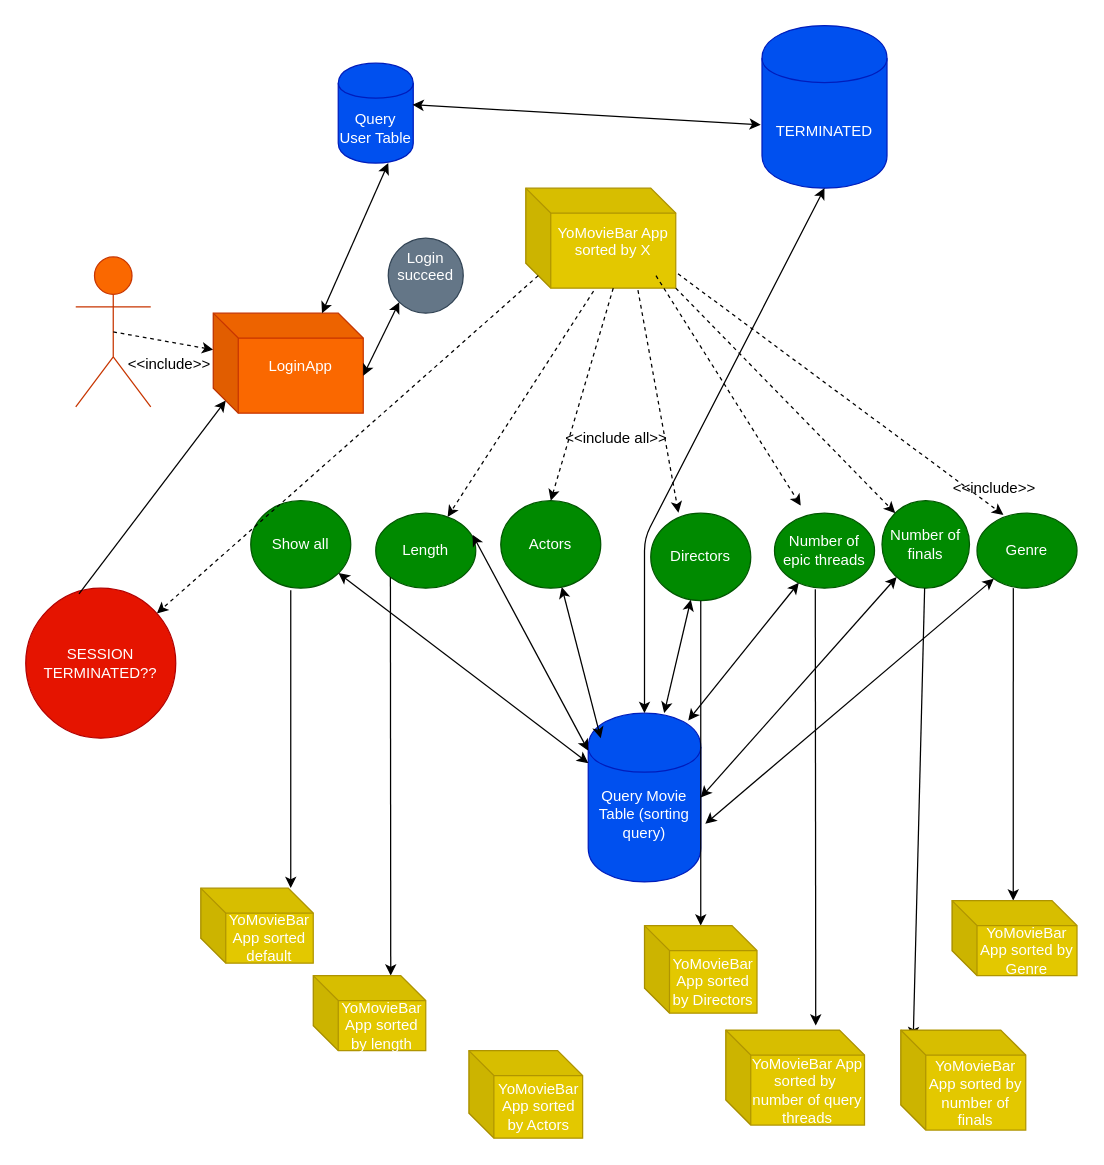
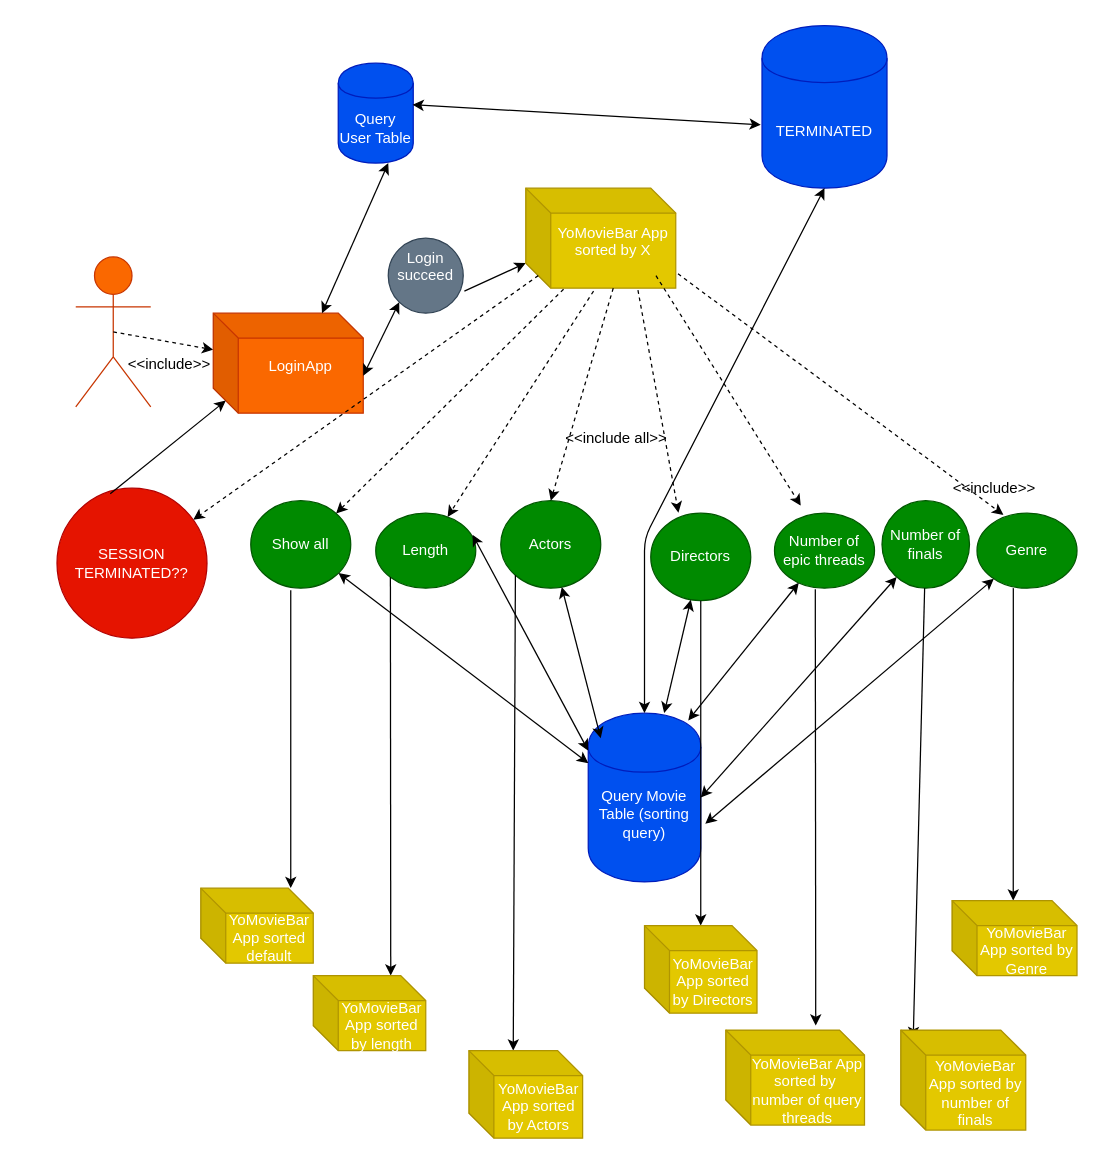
  <mxCell id="0" />
  <mxCell id="1" parent="0" />
  <mxCell id="2" value="Actor" style="shape=umlActor;verticalLabelPosition=bottom;labelBackgroundColor=#ffffff;verticalAlign=top;html=1;outlineConnect=0;fillColor=#fa6800;strokeColor=#C73500;fontColor=#ffffff;" vertex="1" parent="1"><mxGeometry x="60" y="205" width="60" height="120" as="geometry" /></mxCell>
  <mxCell id="3" value="" style="endArrow=classic;html=1;dashed=1;exitX=0.5;exitY=0.5;exitDx=0;exitDy=0;exitPerimeter=0;" edge="1" parent="1" source="2" target="4"><mxGeometry width="50" height="50" relative="1" as="geometry"><mxPoint x="100" y="261" as="sourcePoint" /><mxPoint x="201.539" y="290.011" as="targetPoint" /></mxGeometry></mxCell>
  <mxCell id="4" value="LoginApp&lt;br&gt;&lt;br&gt;" style="shape=cube;whiteSpace=wrap;html=1;boundedLbl=1;backgroundOutline=1;darkOpacity=0.05;darkOpacity2=0.1;fillColor=#fa6800;strokeColor=#C73500;fontColor=#ffffff;" vertex="1" parent="1"><mxGeometry x="170" y="250" width="120" height="80" as="geometry" /></mxCell>
  <mxCell id="5" value="&amp;lt;&amp;lt;include&amp;gt;&amp;gt;&lt;br&gt;&lt;br&gt;" style="text;html=1;resizable=0;points=[];autosize=1;align=left;verticalAlign=top;spacingTop=-4;" vertex="1" parent="1"><mxGeometry x="100" y="281" width="80" height="30" as="geometry" /></mxCell>
  <mxCell id="6" value="Login succeed&lt;br&gt;&lt;br&gt;" style="ellipse;whiteSpace=wrap;html=1;aspect=fixed;fillColor=#647687;strokeColor=#314354;fontColor=#ffffff;" vertex="1" parent="1"><mxGeometry x="310" y="190" width="60" height="60" as="geometry" /></mxCell>
  <mxCell id="7" value="" style="endArrow=classic;startArrow=classic;html=1;exitX=0;exitY=0;exitDx=120;exitDy=50;exitPerimeter=0;entryX=0;entryY=1;entryDx=0;entryDy=0;" edge="1" parent="1" source="4" target="6"><mxGeometry width="50" height="50" relative="1" as="geometry"><mxPoint x="320" y="300" as="sourcePoint" /><mxPoint x="340" y="270" as="targetPoint" /></mxGeometry></mxCell>
+ <mxCell id="8" value="" style="endArrow=classic;html=1;entryX=0;entryY=0;entryDx=0;entryDy=60;entryPerimeter=0;exitX=1.015;exitY=0.706;exitDx=0;exitDy=0;exitPerimeter=0;" edge="1" parent="1" source="6" target="13"><mxGeometry width="50" height="50" relative="1" as="geometry"><mxPoint x="390" y="250" as="sourcePoint" /><mxPoint x="420" y="220" as="targetPoint" /></mxGeometry></mxCell>
  <mxCell id="9" value="Query User Table" style="shape=cylinder;whiteSpace=wrap;html=1;boundedLbl=1;backgroundOutline=1;fillColor=#0050ef;strokeColor=#001DBC;fontColor=#ffffff;" vertex="1" parent="1"><mxGeometry x="270" y="50" width="60" height="80" as="geometry" /></mxCell>
  <mxCell id="10" value="" style="endArrow=classic;startArrow=classic;html=1;" edge="1" parent="1"><mxGeometry width="50" height="50" relative="1" as="geometry"><mxPoint x="257" y="250" as="sourcePoint" /><mxPoint x="310" y="130" as="targetPoint" /></mxGeometry></mxCell>
  <mxCell id="11" value="" style="endArrow=classic;startArrow=classic;html=1;exitX=0.991;exitY=0.416;exitDx=0;exitDy=0;exitPerimeter=0;entryX=-0.01;entryY=0.61;entryDx=0;entryDy=0;entryPerimeter=0;" edge="1" parent="1" source="9" target="12"><mxGeometry width="50" height="50" relative="1" as="geometry"><mxPoint x="660" y="30" as="sourcePoint" /><mxPoint x="440" y="60" as="targetPoint" /></mxGeometry></mxCell>
  <mxCell id="12" value="TERMINATED" style="shape=cylinder;whiteSpace=wrap;html=1;boundedLbl=1;backgroundOutline=1;fillColor=#0050ef;strokeColor=#001DBC;fontColor=#ffffff;" vertex="1" parent="1"><mxGeometry x="609" y="20" width="100" height="130" as="geometry" /></mxCell>
  <mxCell id="13" value="YoMovieBar App&lt;br&gt;sorted by X&lt;br&gt;&lt;br&gt;" style="shape=cube;whiteSpace=wrap;html=1;boundedLbl=1;backgroundOutline=1;darkOpacity=0.05;darkOpacity2=0.1;fillColor=#e3c800;strokeColor=#B09500;fontColor=#ffffff;" vertex="1" parent="1"><mxGeometry x="420" y="150" width="120" height="80" as="geometry" /></mxCell>
  <mxCell id="14" value="Length" style="ellipse;whiteSpace=wrap;html=1;fillColor=#008a00;strokeColor=#005700;fontColor=#ffffff;" vertex="1" parent="1"><mxGeometry x="300" y="410" width="80" height="60" as="geometry" /></mxCell>
  <mxCell id="15" value="Actors" style="ellipse;whiteSpace=wrap;html=1;fillColor=#008a00;strokeColor=#005700;fontColor=#ffffff;" vertex="1" parent="1"><mxGeometry x="400" y="400" width="80" height="70" as="geometry" /></mxCell>
  <mxCell id="16" value="Directors" style="ellipse;whiteSpace=wrap;html=1;fillColor=#008a00;strokeColor=#005700;fontColor=#ffffff;" vertex="1" parent="1"><mxGeometry x="520" y="410" width="80" height="70" as="geometry" /></mxCell>
  <mxCell id="17" value="Number of epic threads" style="ellipse;whiteSpace=wrap;html=1;fillColor=#008a00;strokeColor=#005700;fontColor=#ffffff;" vertex="1" parent="1"><mxGeometry x="619" y="410" width="80" height="60" as="geometry" /></mxCell>
  <mxCell id="18" value="Number of finals" style="ellipse;whiteSpace=wrap;html=1;fillColor=#008a00;strokeColor=#005700;fontColor=#ffffff;" vertex="1" parent="1"><mxGeometry x="705" y="400" width="70" height="70" as="geometry" /></mxCell>
  <mxCell id="19" value="Genre" style="ellipse;whiteSpace=wrap;html=1;fillColor=#008a00;strokeColor=#005700;fontColor=#ffffff;" vertex="1" parent="1"><mxGeometry x="781" y="410" width="80" height="60" as="geometry" /></mxCell>
  <mxCell id="20" value="Show all" style="ellipse;whiteSpace=wrap;html=1;fillColor=#008a00;strokeColor=#005700;fontColor=#ffffff;" vertex="1" parent="1"><mxGeometry x="200" y="400" width="80" height="70" as="geometry" /></mxCell>
  <mxCell id="21" value="Query Movie Table (sorting query)&lt;br&gt;&lt;br&gt;" style="shape=cylinder;whiteSpace=wrap;html=1;boundedLbl=1;backgroundOutline=1;fillColor=#0050ef;strokeColor=#001DBC;fontColor=#ffffff;" vertex="1" parent="1"><mxGeometry x="470" y="570" width="90" height="135" as="geometry" /></mxCell>
+ <mxCell id="22" value="" style="endArrow=classic;html=1;exitX=0.252;exitY=1.011;exitDx=0;exitDy=0;exitPerimeter=0;entryX=1;entryY=0;entryDx=0;entryDy=0;dashed=1;" edge="1" parent="1" source="13" target="20"><mxGeometry width="50" height="50" relative="1" as="geometry"><mxPoint x="435" y="320" as="sourcePoint" /><mxPoint x="465" y="290" as="targetPoint" /></mxGeometry></mxCell>
  <mxCell id="23" value="" style="endArrow=classic;html=1;exitX=0.452;exitY=1.03;exitDx=0;exitDy=0;exitPerimeter=0;dashed=1;" edge="1" parent="1" source="13" target="14"><mxGeometry width="50" height="50" relative="1" as="geometry"><mxPoint x="410" y="485" as="sourcePoint" /><mxPoint x="460" y="435" as="targetPoint" /></mxGeometry></mxCell>
  <mxCell id="24" value="" style="endArrow=classic;html=1;exitX=0;exitY=0;exitDx=70;exitDy=80;exitPerimeter=0;entryX=0.5;entryY=0;entryDx=0;entryDy=0;dashed=1;" edge="1" parent="1" source="13" target="15"><mxGeometry width="50" height="50" relative="1" as="geometry"><mxPoint x="480" y="315" as="sourcePoint" /><mxPoint x="530" y="265" as="targetPoint" /></mxGeometry></mxCell>
  <mxCell id="25" value="" style="endArrow=classic;html=1;exitX=0.748;exitY=1.02;exitDx=0;exitDy=0;exitPerimeter=0;entryX=0.277;entryY=-0.005;entryDx=0;entryDy=0;entryPerimeter=0;dashed=1;" edge="1" parent="1" source="13" target="16"><mxGeometry width="50" height="50" relative="1" as="geometry"><mxPoint x="520" y="320" as="sourcePoint" /><mxPoint x="570" y="279.955" as="targetPoint" /></mxGeometry></mxCell>
  <mxCell id="26" value="" style="endArrow=classic;html=1;entryX=0.261;entryY=0.068;entryDx=0;entryDy=0;entryPerimeter=0;dashed=1;" edge="1" parent="1"><mxGeometry width="50" height="50" relative="1" as="geometry"><mxPoint x="524.179" y="220" as="sourcePoint" /><mxPoint x="640" y="404" as="targetPoint" /><Array as="points" /></mxGeometry></mxCell>
- <mxCell id="27" value="" style="endArrow=classic;html=1;exitX=1;exitY=1;exitDx=0;exitDy=0;exitPerimeter=0;dashed=1;" edge="1" parent="1" source="13" target="18"><mxGeometry width="50" height="50" relative="1" as="geometry"><mxPoint x="630" y="305" as="sourcePoint" /><mxPoint x="680" y="255" as="targetPoint" /></mxGeometry></mxCell>
  <mxCell id="28" value="" style="endArrow=classic;html=1;exitX=1.015;exitY=0.857;exitDx=0;exitDy=0;exitPerimeter=0;entryX=0.264;entryY=0.023;entryDx=0;entryDy=0;entryPerimeter=0;dashed=1;" edge="1" parent="1" source="13" target="19"><mxGeometry width="50" height="50" relative="1" as="geometry"><mxPoint x="670" y="315.227" as="sourcePoint" /><mxPoint x="720" y="265" as="targetPoint" /></mxGeometry></mxCell>
  <mxCell id="29" value="" style="endArrow=classic;startArrow=classic;html=1;exitX=0.5;exitY=1;exitDx=0;exitDy=0;" edge="1" parent="1" source="12" target="21"><mxGeometry width="50" height="50" relative="1" as="geometry"><mxPoint x="590" y="90" as="sourcePoint" /><mxPoint x="680" y="60" as="targetPoint" /><Array as="points"><mxPoint x="515" y="430" /></Array></mxGeometry></mxCell>
  <mxCell id="30" value="&amp;lt;&amp;lt;include all&amp;gt;&amp;gt;" style="text;html=1;resizable=0;points=[];autosize=1;align=left;verticalAlign=top;spacingTop=-4;" vertex="1" parent="1"><mxGeometry x="450" y="340" width="100" height="20" as="geometry" /></mxCell>
  <mxCell id="31" value="&amp;lt;&amp;lt;include&amp;gt;&amp;gt;" style="text;html=1;resizable=0;points=[];autosize=1;align=left;verticalAlign=top;spacingTop=-4;" vertex="1" parent="1"><mxGeometry x="760" y="380" width="80" height="20" as="geometry" /></mxCell>
  <mxCell id="32" value="" style="endArrow=classic;html=1;dashed=1;exitX=0;exitY=0;exitDx=10;exitDy=70;exitPerimeter=0;" edge="1" parent="1" source="13" target="33"><mxGeometry width="50" height="50" relative="1" as="geometry"><mxPoint x="60" y="620" as="sourcePoint" /><mxPoint x="100" y="490" as="targetPoint" /></mxGeometry></mxCell>
- <mxCell id="33" value="SESSION TERMINATED??" style="ellipse;whiteSpace=wrap;html=1;aspect=fixed;fillColor=#e51400;strokeColor=#B20000;fontColor=#ffffff;" vertex="1" parent="1"><mxGeometry x="20" y="470" width="120" height="120" as="geometry" /></mxCell>
+ <mxCell id="33" value="SESSION TERMINATED??" style="ellipse;whiteSpace=wrap;html=1;aspect=fixed;fillColor=#e51400;strokeColor=#B20000;fontColor=#ffffff;" vertex="1" parent="1"><mxGeometry x="45" y="390" width="120" height="120" as="geometry" /></mxCell>
  <mxCell id="34" value="" style="endArrow=classic;html=1;exitX=0.355;exitY=0.038;exitDx=0;exitDy=0;exitPerimeter=0;entryX=0;entryY=0;entryDx=10;entryDy=70;entryPerimeter=0;" edge="1" parent="1" source="33" target="4"><mxGeometry width="50" height="50" relative="1" as="geometry"><mxPoint x="50" y="465" as="sourcePoint" /><mxPoint x="180" y="330" as="targetPoint" /></mxGeometry></mxCell>
  <mxCell id="35" value="" style="endArrow=classic;startArrow=classic;html=1;" edge="1" parent="1" source="20"><mxGeometry width="50" height="50" relative="1" as="geometry"><mxPoint x="20" y="660" as="sourcePoint" /><mxPoint x="470" y="610" as="targetPoint" /></mxGeometry></mxCell>
  <mxCell id="36" value="" style="endArrow=classic;startArrow=classic;html=1;exitX=0.968;exitY=0.288;exitDx=0;exitDy=0;exitPerimeter=0;" edge="1" parent="1" source="14"><mxGeometry width="50" height="50" relative="1" as="geometry"><mxPoint x="20" y="740" as="sourcePoint" /><mxPoint x="470" y="600" as="targetPoint" /></mxGeometry></mxCell>
  <mxCell id="37" value="" style="endArrow=classic;startArrow=classic;html=1;" edge="1" parent="1" source="15"><mxGeometry width="50" height="50" relative="1" as="geometry"><mxPoint x="20" y="820" as="sourcePoint" /><mxPoint x="480" y="590" as="targetPoint" /></mxGeometry></mxCell>
  <mxCell id="38" value="" style="endArrow=classic;startArrow=classic;html=1;" edge="1" parent="1" source="16" target="21"><mxGeometry width="50" height="50" relative="1" as="geometry"><mxPoint x="20" y="900" as="sourcePoint" /><mxPoint x="70" y="850" as="targetPoint" /></mxGeometry></mxCell>
  <mxCell id="39" value="" style="endArrow=classic;startArrow=classic;html=1;entryX=0.889;entryY=0.043;entryDx=0;entryDy=0;entryPerimeter=0;" edge="1" parent="1" source="17" target="21"><mxGeometry width="50" height="50" relative="1" as="geometry"><mxPoint x="20" y="980" as="sourcePoint" /><mxPoint x="70" y="930" as="targetPoint" /></mxGeometry></mxCell>
  <mxCell id="40" value="" style="endArrow=classic;startArrow=classic;html=1;entryX=1;entryY=0.5;entryDx=0;entryDy=0;" edge="1" parent="1" source="18" target="21"><mxGeometry width="50" height="50" relative="1" as="geometry"><mxPoint x="20" y="1060" as="sourcePoint" /><mxPoint x="70" y="1010" as="targetPoint" /></mxGeometry></mxCell>
  <mxCell id="41" value="" style="endArrow=classic;startArrow=classic;html=1;entryX=1.04;entryY=0.656;entryDx=0;entryDy=0;entryPerimeter=0;" edge="1" parent="1" source="19" target="21"><mxGeometry width="50" height="50" relative="1" as="geometry"><mxPoint x="20" y="1140" as="sourcePoint" /><mxPoint x="70" y="1090" as="targetPoint" /></mxGeometry></mxCell>
  <mxCell id="42" value="" style="endArrow=classic;html=1;exitX=0.4;exitY=1.023;exitDx=0;exitDy=0;exitPerimeter=0;" edge="1" parent="1" source="20"><mxGeometry width="50" height="50" relative="1" as="geometry"><mxPoint x="20" y="780" as="sourcePoint" /><mxPoint x="232" y="710" as="targetPoint" /></mxGeometry></mxCell>
  <mxCell id="43" value="" style="endArrow=classic;html=1;exitX=0;exitY=1;exitDx=0;exitDy=0;" edge="1" parent="1" source="14"><mxGeometry width="50" height="50" relative="1" as="geometry"><mxPoint x="20" y="860" as="sourcePoint" /><mxPoint x="312" y="780" as="targetPoint" /></mxGeometry></mxCell>
+ <mxCell id="44" value="" style="endArrow=classic;html=1;exitX=0;exitY=1;exitDx=0;exitDy=0;entryX=0;entryY=0;entryDx=35.5;entryDy=0;entryPerimeter=0;" edge="1" parent="1" source="15" target="54"><mxGeometry width="50" height="50" relative="1" as="geometry"><mxPoint x="20" y="940" as="sourcePoint" /><mxPoint x="412" y="880" as="targetPoint" /></mxGeometry></mxCell>
  <mxCell id="45" value="" style="endArrow=classic;html=1;exitX=0.5;exitY=1;exitDx=0;exitDy=0;" edge="1" parent="1" source="16"><mxGeometry width="50" height="50" relative="1" as="geometry"><mxPoint x="20" y="1020" as="sourcePoint" /><mxPoint x="560" y="740" as="targetPoint" /><Array as="points"><mxPoint x="560" y="580" /><mxPoint x="560" y="690" /></Array></mxGeometry></mxCell>
  <mxCell id="46" value="" style="endArrow=classic;html=1;exitX=0.408;exitY=1.015;exitDx=0;exitDy=0;exitPerimeter=0;" edge="1" parent="1" source="17"><mxGeometry width="50" height="50" relative="1" as="geometry"><mxPoint x="20" y="1100" as="sourcePoint" /><mxPoint x="652" y="820" as="targetPoint" /></mxGeometry></mxCell>
  <mxCell id="47" value="" style="endArrow=classic;html=1;" edge="1" parent="1" source="18"><mxGeometry width="50" height="50" relative="1" as="geometry"><mxPoint x="20" y="1180" as="sourcePoint" /><mxPoint x="730" y="830" as="targetPoint" /></mxGeometry></mxCell>
  <mxCell id="48" value="" style="endArrow=classic;html=1;exitX=0.363;exitY=1;exitDx=0;exitDy=0;exitPerimeter=0;" edge="1" parent="1" source="19"><mxGeometry width="50" height="50" relative="1" as="geometry"><mxPoint x="20" y="1260" as="sourcePoint" /><mxPoint x="810" y="720" as="targetPoint" /></mxGeometry></mxCell>
  <mxCell id="49" value="YoMovieBar App sorted default" style="shape=cube;whiteSpace=wrap;html=1;boundedLbl=1;backgroundOutline=1;darkOpacity=0.05;darkOpacity2=0.1;fillColor=#e3c800;strokeColor=#B09500;fontColor=#ffffff;" vertex="1" parent="1"><mxGeometry x="160" y="710" width="90" height="60" as="geometry" /></mxCell>
  <mxCell id="50" value="&lt;span&gt;YoMovieBar App sorted by number of finals&lt;/span&gt;" style="shape=cube;whiteSpace=wrap;html=1;boundedLbl=1;backgroundOutline=1;darkOpacity=0.05;darkOpacity2=0.1;fillColor=#e3c800;strokeColor=#B09500;fontColor=#ffffff;" vertex="1" parent="1"><mxGeometry x="720" y="823.5" width="100" height="80" as="geometry" /></mxCell>
  <mxCell id="51" value="&lt;span&gt;YoMovieBar App sorted by length&lt;/span&gt;" style="shape=cube;whiteSpace=wrap;html=1;boundedLbl=1;backgroundOutline=1;darkOpacity=0.05;darkOpacity2=0.1;fillColor=#e3c800;strokeColor=#B09500;fontColor=#ffffff;" vertex="1" parent="1"><mxGeometry x="250" y="780" width="90" height="60" as="geometry" /></mxCell>
  <mxCell id="52" value="&lt;span&gt;YoMovieBar App sorted by&amp;nbsp; number of query threads&lt;/span&gt;" style="shape=cube;whiteSpace=wrap;html=1;boundedLbl=1;backgroundOutline=1;darkOpacity=0.05;darkOpacity2=0.1;fillColor=#e3c800;strokeColor=#B09500;fontColor=#ffffff;" vertex="1" parent="1"><mxGeometry x="580" y="823.5" width="111" height="76" as="geometry" /></mxCell>
  <mxCell id="53" value="&lt;span&gt;YoMovieBar App sorted by Directors&lt;/span&gt;" style="shape=cube;whiteSpace=wrap;html=1;boundedLbl=1;backgroundOutline=1;darkOpacity=0.05;darkOpacity2=0.1;fillColor=#e3c800;strokeColor=#B09500;fontColor=#ffffff;" vertex="1" parent="1"><mxGeometry x="515" y="740" width="90" height="70" as="geometry" /></mxCell>
  <mxCell id="54" value="&lt;span&gt;YoMovieBar App sorted by Actors&lt;/span&gt;" style="shape=cube;whiteSpace=wrap;html=1;boundedLbl=1;backgroundOutline=1;darkOpacity=0.05;darkOpacity2=0.1;fillColor=#e3c800;strokeColor=#B09500;fontColor=#ffffff;" vertex="1" parent="1"><mxGeometry x="374.5" y="840" width="91" height="70" as="geometry" /></mxCell>
  <mxCell id="55" value="&lt;span&gt;YoMovieBar App sorted by Genre&lt;/span&gt;" style="shape=cube;whiteSpace=wrap;html=1;boundedLbl=1;backgroundOutline=1;darkOpacity=0.05;darkOpacity2=0.1;fillColor=#e3c800;strokeColor=#B09500;fontColor=#ffffff;" vertex="1" parent="1"><mxGeometry x="761" y="720" width="100" height="60" as="geometry" /></mxCell>
